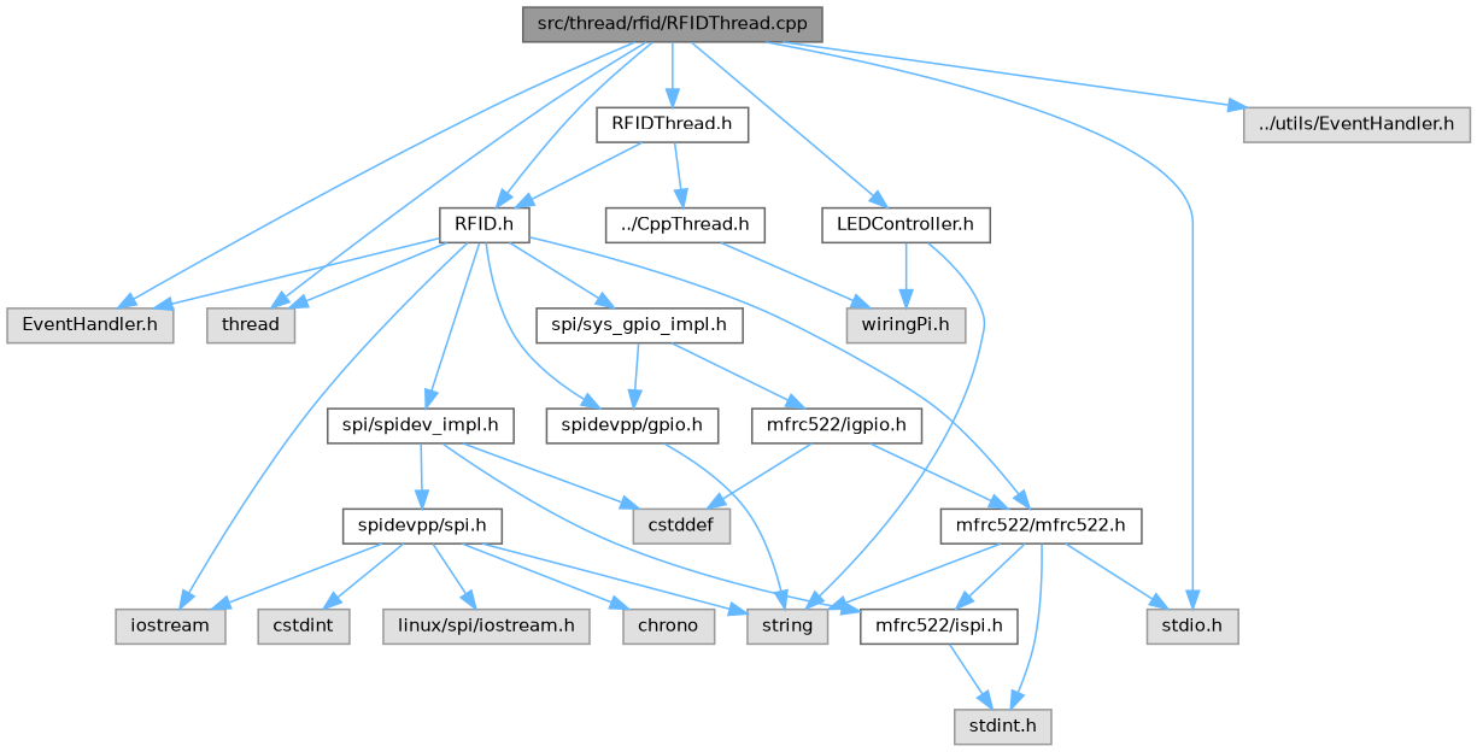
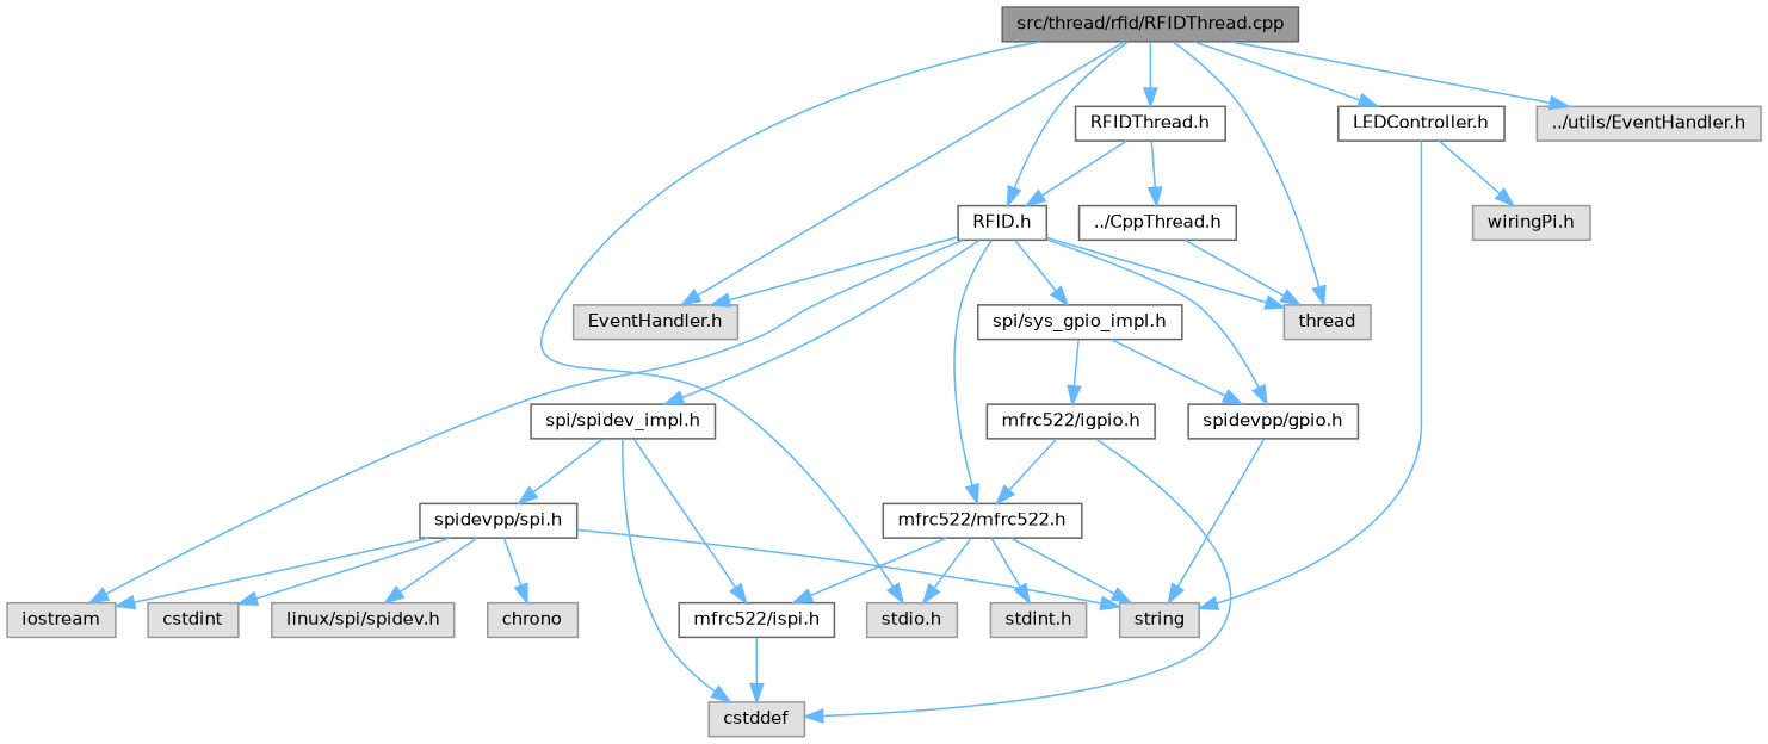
  digraph {
    node [color=grey60 fillcolor="#E0E0E0" fontname=Helvetica fontsize=10 shape=box style=filled]
    edge [color=steelblue1 fontname=Helvetica fontsize=10 labelfontname=Helvetica labelfontsize=10 style=solid]
    n1 [color=gray40 fillcolor=grey60 fontcolor=black height=0.2 label="src/thread/rfid/RFIDThread.cpp" width=0.4]
    n2 [height=0.2 label="EventHandler.h" width=0.4]
    n3 [color=grey40 fillcolor=white height=0.2 label="RFID.h" width=0.4]
    n4 [height=0.2 label="stdio.h" width=0.4]
    n5 [height=0.2 label=thread width=0.4]
    n6 [color=grey40 fillcolor=white height=0.2 label="RFIDThread.h" width=0.4]
    n7 [color=grey40 fillcolor=white height=0.2 label="LEDController.h" width=0.4]
    n8 [height=0.2 label="../utils/EventHandler.h" width=0.4]
    n9 [color=grey40 fillcolor=white height=0.2 label="spi/spidev_impl.h" width=0.4]
    n10 [height=0.2 label=iostream width=0.4]
    n11 [color=grey40 fillcolor=white height=0.2 label="spi/sys_gpio_impl.h" width=0.4]
    n12 [color=grey40 fillcolor=white height=0.2 label="spidevpp/gpio.h" width=0.4]
    n13 [color=grey40 fillcolor=white height=0.2 label="mfrc522/mfrc522.h" width=0.4]
    n14 [color=grey40 fillcolor=white height=0.2 label="../CppThread.h" width=0.4]
    n15 [height=0.2 label=string width=0.4]
    n16 [height=0.2 label="wiringPi.h" width=0.4]
    n17 [color=grey40 fillcolor=white height=0.2 label="mfrc522/ispi.h" width=0.4]
    n18 [color=grey40 fillcolor=white height=0.2 label="spidevpp/spi.h" width=0.4]
    n19 [height=0.2 label=cstddef width=0.4]
    n20 [color=grey40 fillcolor=white height=0.2 label="mfrc522/igpio.h" width=0.4]
    n21 [height=0.2 label="stdint.h" width=0.4]
-   n22 [height=0.2 label="linux/spi/iostream.h" width=0.4]
+   n22 [height=0.2 label="linux/spi/spidev.h" width=0.4]
    n23 [height=0.2 label=chrono width=0.4]
    n24 [height=0.2 label=cstdint width=0.4]
    n1 -> n2
    n1 -> n3
    n1 -> n4
    n1 -> n5
    n1 -> n6
    n1 -> n7
    n1 -> n8
    n3 -> n2
    n3 -> n5
    n3 -> n9
    n3 -> n10
    n3 -> n11
    n3 -> n12
    n3 -> n13
    n6 -> n3
    n6 -> n14
    n7 -> n15
    n7 -> n16
    n9 -> n17
    n9 -> n18
    n9 -> n19
    n11 -> n12
    n11 -> n20
    n12 -> n15
    n13 -> n4
    n13 -> n15
    n13 -> n17
    n13 -> n21
-   n14 -> n16
-   n17 -> n21
+   n14 -> n5
+   n17 -> n19
    n18 -> n10
    n18 -> n15
    n18 -> n22
    n18 -> n23
    n18 -> n24
    n20 -> n13
    n20 -> n19
  }
